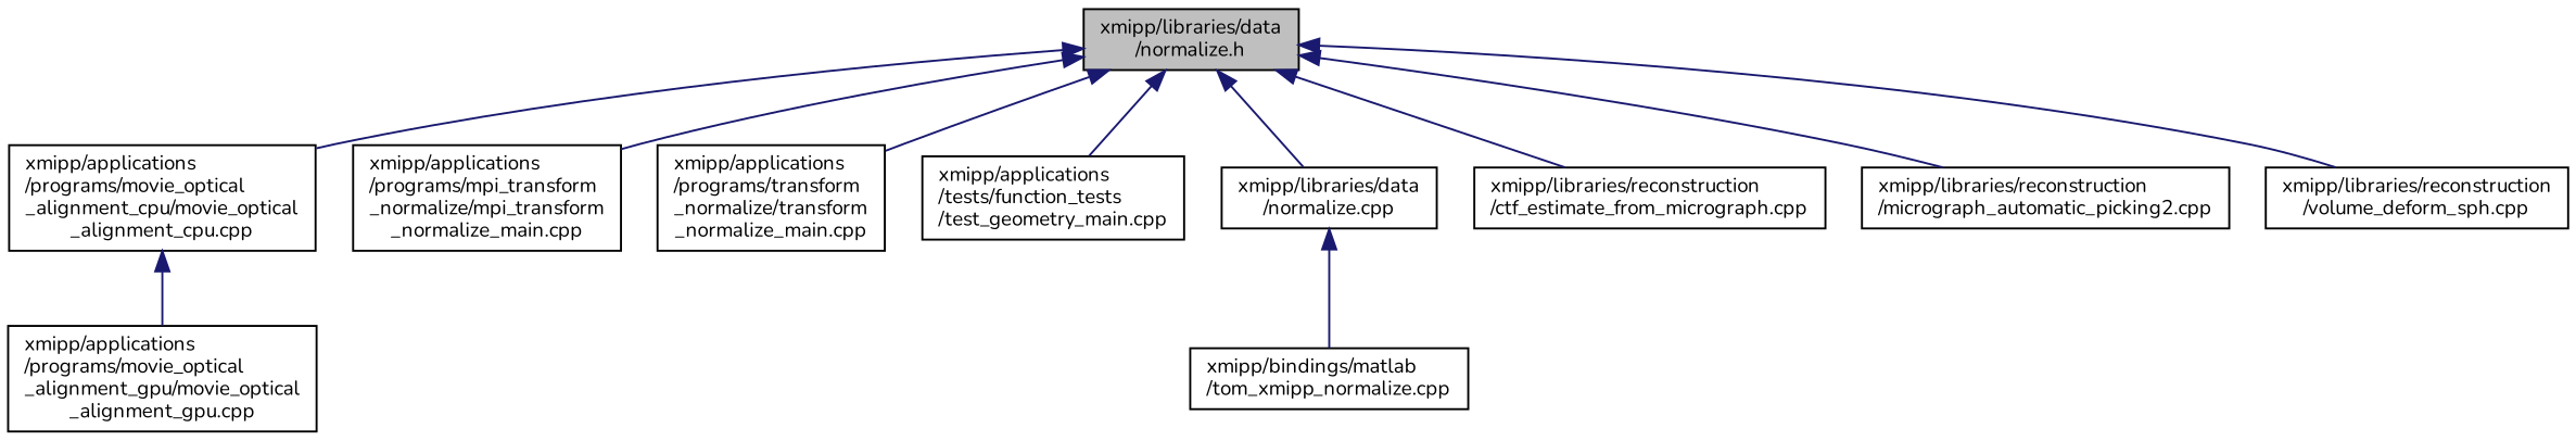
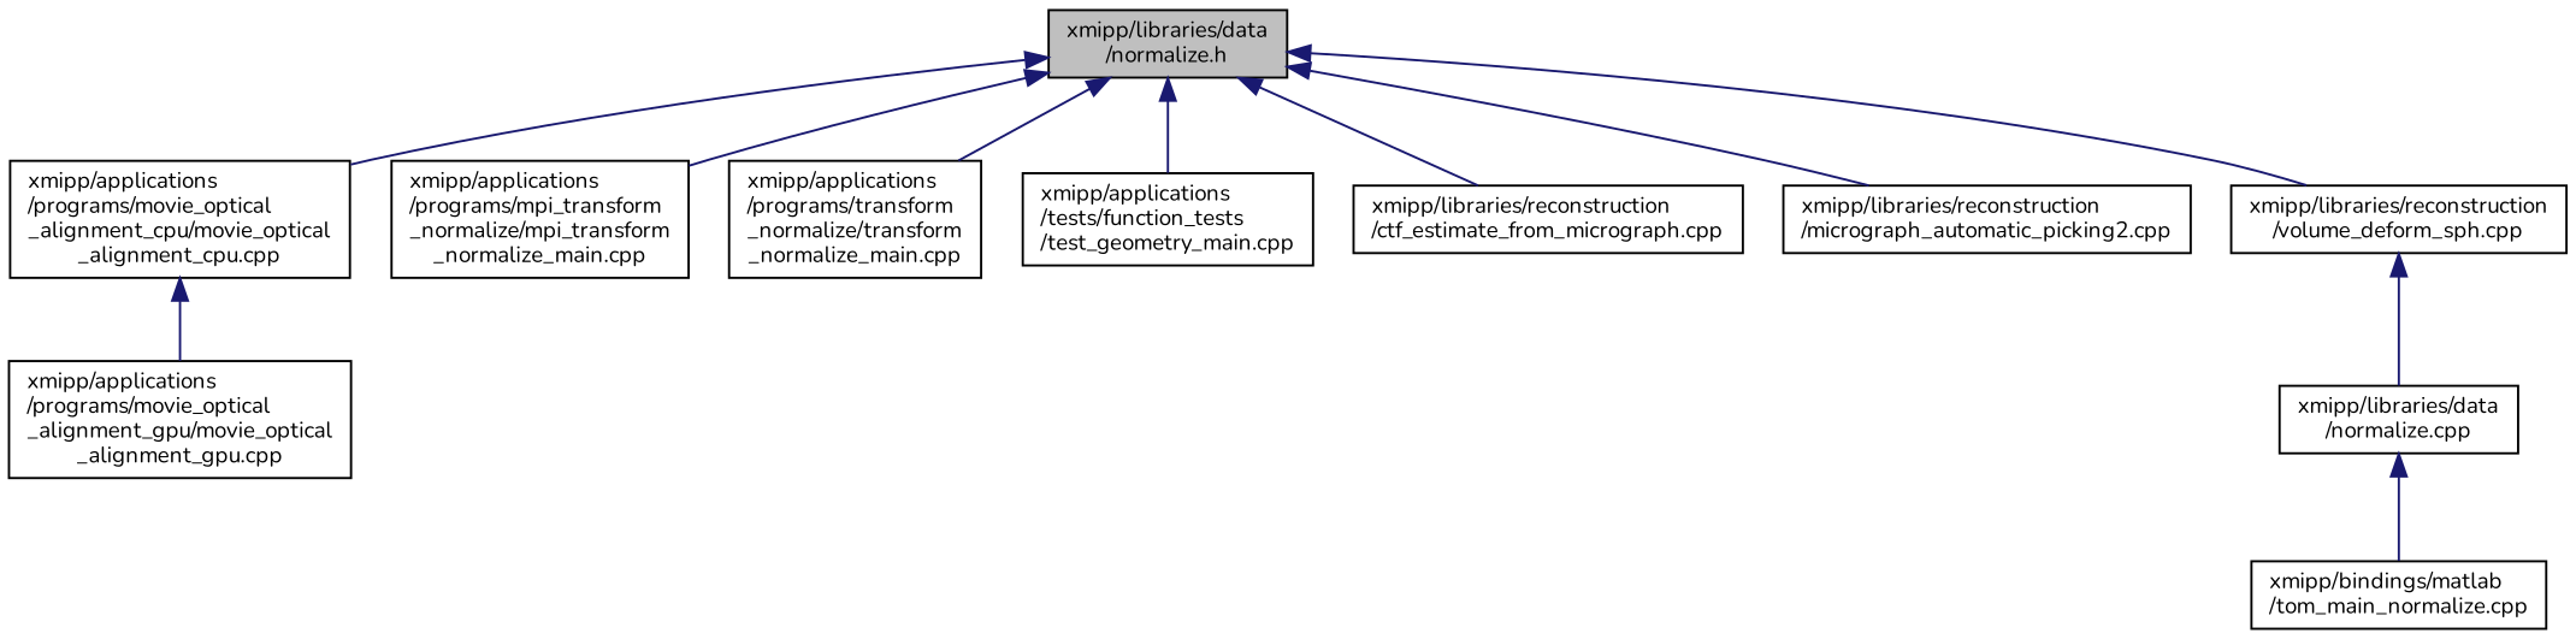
  digraph {
    fontname=Nunito
    node [color=black fillcolor=white fontname=Nunito fontsize=10 shape=record style=filled]
    edge [color=midnightblue dir=back fontname=Nunito fontsize=10 labelfontname=Helvetica labelfontsize=10 style=solid]
    n1 [fillcolor=grey75 fontcolor=black height=0.2 label="xmipp/libraries/data\l/normalize.h" width=0.4]
    n2 [height=0.2 label="xmipp/applications\l/programs/movie_optical\l_alignment_cpu/movie_optical\l_alignment_cpu.cpp" width=0.4]
    n3 [height=0.2 label="xmipp/applications\l/programs/mpi_transform\l_normalize/mpi_transform\l_normalize_main.cpp" width=0.4]
    n4 [height=0.2 label="xmipp/applications\l/programs/transform\l_normalize/transform\l_normalize_main.cpp" width=0.4]
    n5 [height=0.2 label="xmipp/applications\l/tests/function_tests\l/test_geometry_main.cpp" width=0.4]
    n6 [height=0.2 label="xmipp/libraries/data\l/normalize.cpp" width=0.4]
    n7 [height=0.2 label="xmipp/libraries/reconstruction\l/ctf_estimate_from_micrograph.cpp" width=0.4]
    n8 [height=0.2 label="xmipp/libraries/reconstruction\l/micrograph_automatic_picking2.cpp" width=0.4]
    n9 [height=0.2 label="xmipp/libraries/reconstruction\l/volume_deform_sph.cpp" width=0.4]
    n10 [height=0.2 label="xmipp/applications\l/programs/movie_optical\l_alignment_gpu/movie_optical\l_alignment_gpu.cpp" width=0.4]
-   n11 [height=0.2 label="xmipp/bindings/matlab\l/tom_xmipp_normalize.cpp" width=0.4]
+   n11 [height=0.2 label="xmipp/bindings/matlab\l/tom_main_normalize.cpp" width=0.4]
    n1 -> n2
    n1 -> n3
    n1 -> n4
    n1 -> n5
-   n1 -> n6
+   n9 -> n6
    n1 -> n7
    n1 -> n8
    n1 -> n9
    n2 -> n10
    n6 -> n11
  }
